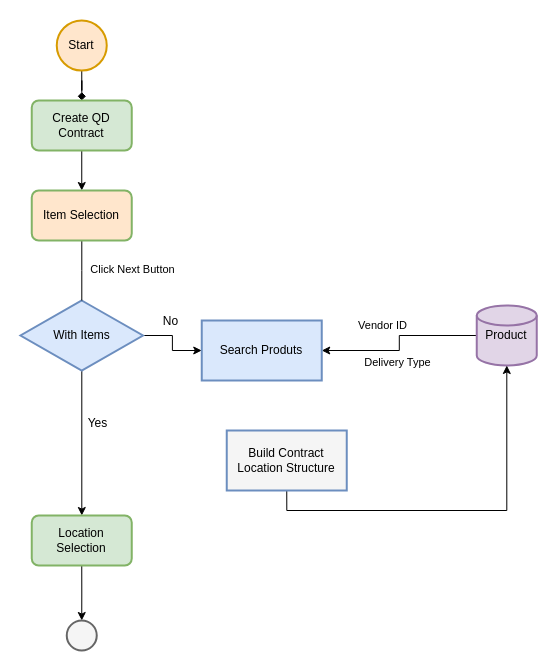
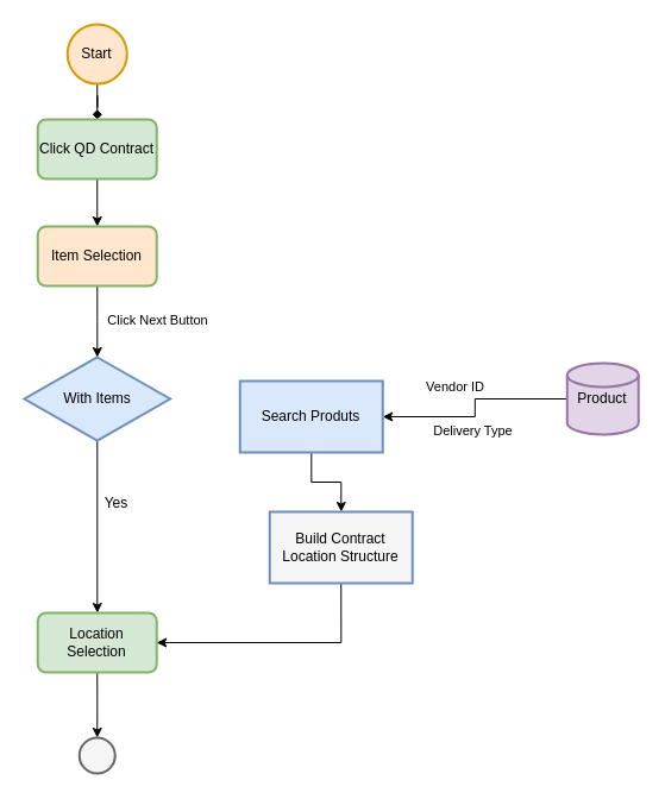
  <mxCell id="0" />
  <mxCell id="1" parent="0" />
  <mxCell id="2" style="edgeStyle=orthogonalEdgeStyle;rounded=0;orthogonalLoop=1;jettySize=auto;html=1;exitX=0.5;exitY=1;exitDx=0;exitDy=0;exitPerimeter=0;endArrow=diamond;" parent="1" source="3" target="10" edge="1"><mxGeometry relative="1" as="geometry"><mxPoint x="246.25" y="100" as="targetPoint" /></mxGeometry></mxCell>
  <mxCell id="3" value="Start" style="strokeWidth=2;html=1;shape=mxgraph.flowchart.start_2;whiteSpace=wrap;fillColor=#ffe6cc;strokeColor=#d79b00;" parent="1" vertex="1"><mxGeometry x="56.25" y="20" width="50" height="50" as="geometry" /></mxCell>
  <mxCell id="4" value="" style="edgeStyle=orthogonalEdgeStyle;rounded=0;orthogonalLoop=1;jettySize=auto;html=1;" edge="1" parent="1" source="8" target="20"><mxGeometry relative="1" as="geometry" /></mxCell>
  <mxCell id="5" value="&lt;font style=&quot;font-size: 12px&quot;&gt;Yes&lt;/font&gt;" style="edgeLabel;html=1;align=center;verticalAlign=middle;resizable=0;points=[];" vertex="1" connectable="0" parent="4"><mxGeometry x="-0.328" y="2" relative="1" as="geometry"><mxPoint x="13" y="3" as="offset" /></mxGeometry></mxCell>
- <mxCell id="6" value="" style="edgeStyle=orthogonalEdgeStyle;rounded=0;orthogonalLoop=1;jettySize=auto;html=1;" edge="1" parent="1" source="8" target="15"><mxGeometry relative="1" as="geometry" /></mxCell>
- <mxCell id="7" value="No" style="edgeLabel;html=1;align=center;verticalAlign=middle;resizable=0;points=[];fontSize=12;" vertex="1" connectable="0" parent="6"><mxGeometry x="-0.266" y="-3" relative="1" as="geometry"><mxPoint y="-18" as="offset" /></mxGeometry></mxCell>
  <mxCell id="8" value="With Items" style="strokeWidth=2;html=1;shape=mxgraph.flowchart.decision;whiteSpace=wrap;fillColor=#dae8fc;strokeColor=#6c8ebf;" parent="1" vertex="1"><mxGeometry x="20" y="300" width="122.5" height="70" as="geometry" /></mxCell>
  <mxCell id="9" style="edgeStyle=orthogonalEdgeStyle;rounded=0;orthogonalLoop=1;jettySize=auto;html=1;exitX=0.5;exitY=1;exitDx=0;exitDy=0;entryX=0.5;entryY=0;entryDx=0;entryDy=0;" parent="1" source="10" target="19" edge="1"><mxGeometry relative="1" as="geometry" /></mxCell>
- <mxCell id="10" value="Create QD Contract" style="rounded=1;whiteSpace=wrap;html=1;absoluteArcSize=1;arcSize=14;strokeWidth=2;fillColor=#d5e8d4;strokeColor=#82b366;" parent="1" vertex="1"><mxGeometry x="31.25" y="100" width="100" height="50" as="geometry" /></mxCell>
+ <mxCell id="10" value="Click QD Contract" style="rounded=1;whiteSpace=wrap;html=1;absoluteArcSize=1;arcSize=14;strokeWidth=2;fillColor=#d5e8d4;strokeColor=#82b366;" parent="1" vertex="1"><mxGeometry x="31.25" y="100" width="100" height="50" as="geometry" /></mxCell>
  <mxCell id="11" value="" style="edgeStyle=orthogonalEdgeStyle;rounded=0;orthogonalLoop=1;jettySize=auto;html=1;" edge="1" parent="1" source="21" target="15"><mxGeometry relative="1" as="geometry" /></mxCell>
  <mxCell id="12" value="Vendor ID" style="edgeLabel;html=1;align=center;verticalAlign=middle;resizable=0;points=[];" vertex="1" connectable="0" parent="11"><mxGeometry x="-0.22" y="-1" relative="1" as="geometry"><mxPoint x="-29" y="-10" as="offset" /></mxGeometry></mxCell>
  <mxCell id="13" value="Delivery Type" style="edgeLabel;html=1;align=center;verticalAlign=middle;resizable=0;points=[];" vertex="1" connectable="0" parent="11"><mxGeometry x="0.22" y="2" relative="1" as="geometry"><mxPoint x="9" y="9" as="offset" /></mxGeometry></mxCell>
+ <mxCell id="14" value="" style="edgeStyle=orthogonalEdgeStyle;rounded=0;orthogonalLoop=1;jettySize=auto;html=1;fontSize=12;" edge="1" parent="1" source="15" target="23"><mxGeometry relative="1" as="geometry" /></mxCell>
  <mxCell id="15" value="Search Produts" style="whiteSpace=wrap;html=1;strokeColor=#6c8ebf;strokeWidth=2;fillColor=#dae8fc;" parent="1" vertex="1"><mxGeometry x="201.25" y="320" width="120" height="60" as="geometry" /></mxCell>
  <mxCell id="16" value="" style="edgeStyle=orthogonalEdgeStyle;rounded=0;orthogonalLoop=1;jettySize=auto;html=1;fontSize=12;exitX=0.5;exitY=1;exitDx=0;exitDy=0;" parent="1" source="20" edge="1"><mxGeometry relative="1" as="geometry"><mxPoint x="81.25" y="630" as="sourcePoint" /><mxPoint x="81.25" y="620" as="targetPoint" /></mxGeometry></mxCell>
- <mxCell id="17" value="" style="edgeStyle=orthogonalEdgeStyle;rounded=0;orthogonalLoop=1;jettySize=auto;html=1;endArrow=none;" edge="1" parent="1" source="19" target="8"><mxGeometry relative="1" as="geometry" /></mxCell>
+ <mxCell id="17" value="" style="edgeStyle=orthogonalEdgeStyle;rounded=0;orthogonalLoop=1;jettySize=auto;html=1;" edge="1" parent="1" source="19" target="8"><mxGeometry relative="1" as="geometry" /></mxCell>
  <mxCell id="18" value="Click Next Button" style="edgeLabel;html=1;align=center;verticalAlign=middle;resizable=0;points=[];" vertex="1" connectable="0" parent="17"><mxGeometry x="-0.363" y="1" relative="1" as="geometry"><mxPoint x="49" y="9" as="offset" /></mxGeometry></mxCell>
  <mxCell id="19" value="Item Selection" style="rounded=1;whiteSpace=wrap;html=1;absoluteArcSize=1;arcSize=14;strokeWidth=2;fillColor=#ffe6cc;strokeColor=#82b366;" vertex="1" parent="1"><mxGeometry x="31.25" y="190" width="100" height="50" as="geometry" /></mxCell>
  <mxCell id="20" value="Location Selection" style="rounded=1;whiteSpace=wrap;html=1;absoluteArcSize=1;arcSize=14;strokeWidth=2;fillColor=#d5e8d4;strokeColor=#82b366;" vertex="1" parent="1"><mxGeometry x="31.25" y="515" width="100" height="50" as="geometry" /></mxCell>
  <mxCell id="21" value="Product" style="strokeWidth=2;html=1;shape=mxgraph.flowchart.database;whiteSpace=wrap;fillColor=#e1d5e7;strokeColor=#9673a6;" vertex="1" parent="1"><mxGeometry x="476.25" y="305" width="60" height="60" as="geometry" /></mxCell>
- <mxCell id="22" style="edgeStyle=orthogonalEdgeStyle;rounded=0;orthogonalLoop=1;jettySize=auto;html=1;fontSize=12;exitX=0.5;exitY=1;exitDx=0;exitDy=0;" edge="1" parent="1" source="23" target="21"><mxGeometry relative="1" as="geometry" /></mxCell>
+ <mxCell id="22" style="edgeStyle=orthogonalEdgeStyle;rounded=0;orthogonalLoop=1;jettySize=auto;html=1;entryX=1;entryY=0.5;entryDx=0;entryDy=0;fontSize=12;exitX=0.5;exitY=1;exitDx=0;exitDy=0;" edge="1" parent="1" source="23" target="20"><mxGeometry relative="1" as="geometry" /></mxCell>
  <mxCell id="23" value="Build Contract Location Structure" style="whiteSpace=wrap;html=1;strokeColor=#6c8ebf;strokeWidth=2;fillColor=#f5f5f5;" vertex="1" parent="1"><mxGeometry x="226.25" y="430" width="120" height="60" as="geometry" /></mxCell>
  <mxCell id="24" value="" style="strokeWidth=2;html=1;shape=mxgraph.flowchart.start_2;whiteSpace=wrap;fontSize=12;fillColor=#f5f5f5;strokeColor=#666666;fontColor=#333333;" vertex="1" parent="1"><mxGeometry x="66.25" y="620" width="30" height="30" as="geometry" /></mxCell>
